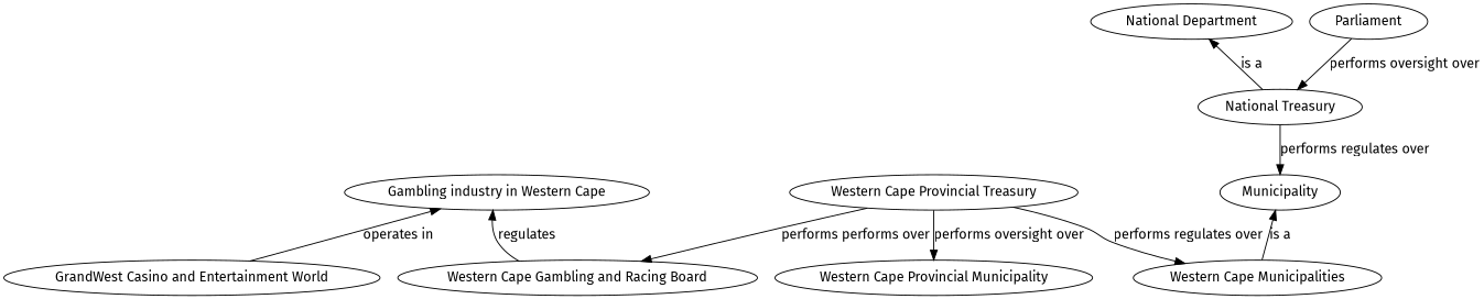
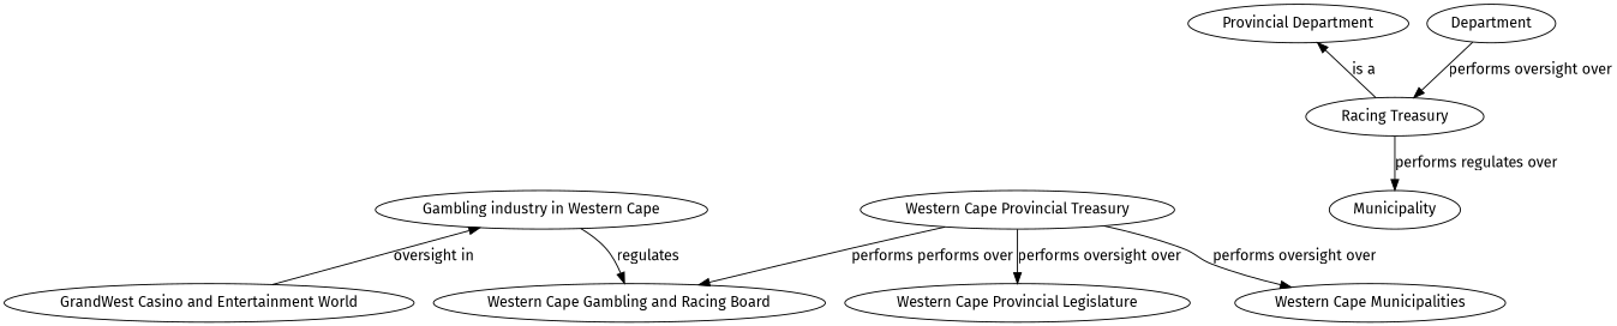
  digraph {
    fontname="Fira Sans"
    node [fontname="Fira Sans"]
    edge [fontname="Fira Sans"]
    "Gambling industry in Western Cape"
    "GrandWest Casino and Entertainment World"
-   "National Department"
-   "National Treasury"
+   "National Department" [label="Provincial Department"]
+   "National Treasury" [label="Racing Treasury"]
    Municipality
    "Western Cape Municipalities"
-   Parliament
+   Parliament [label=Department]
    "Western Cape Gambling and Racing Board"
    "Western Cape Provincial Treasury"
-   "Western Cape Provincial Legislature" [label="Western Cape Provincial Municipality"]
-   "Gambling industry in Western Cape" -> "GrandWest Casino and Entertainment World" [dir=back label="operates in"]
+   "Western Cape Provincial Legislature"
+   "Gambling industry in Western Cape" -> "GrandWest Casino and Entertainment World" [dir=back label="oversight in"]
    "National Department" -> "National Treasury" [dir=back label="is a"]
    "National Treasury" -> Municipality [label="performs regulates over"]
-   Municipality -> "Western Cape Municipalities" [dir=back label="is a"]
    Parliament -> "National Treasury" [label="performs oversight over"]
-   "Western Cape Gambling and Racing Board" -> "Gambling industry in Western Cape" [label=regulates]
-   "Western Cape Provincial Treasury" -> "Western Cape Municipalities" [label="performs regulates over"]
+   "Gambling industry in Western Cape" -> "Western Cape Gambling and Racing Board" [label=regulates]
+   "Western Cape Provincial Treasury" -> "Western Cape Municipalities" [label="performs oversight over"]
    "Western Cape Provincial Treasury" -> "Western Cape Gambling and Racing Board" [label="performs performs over"]
    "Western Cape Provincial Treasury" -> "Western Cape Provincial Legislature" [label="performs oversight over"]
  }
